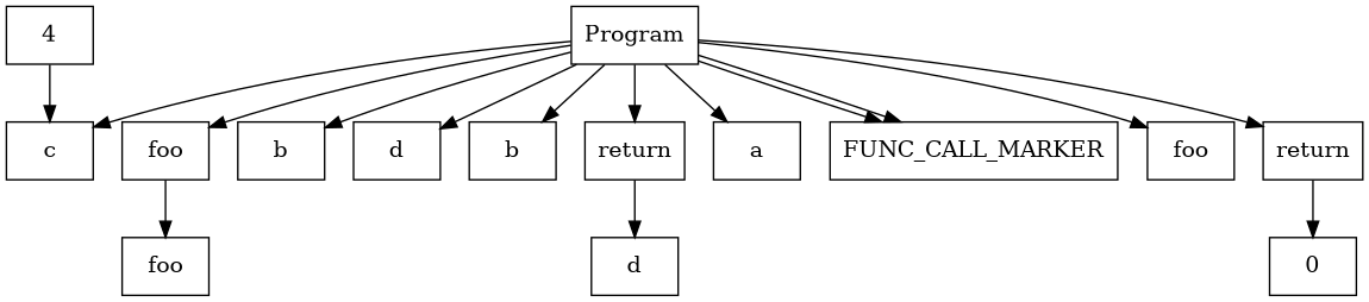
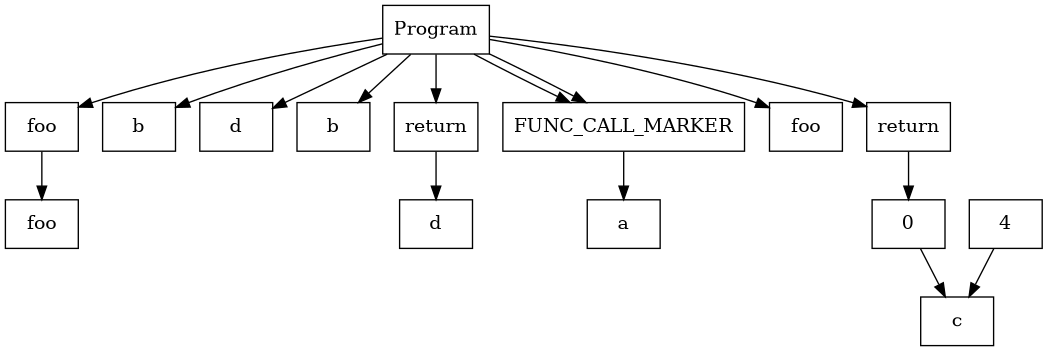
  digraph {
    node [shape=box]
    n1 [label=Program]
    n2 [label=foo]
    n3 [label=b]
    n4 [label=c]
    n5 [label=d]
    n6 [label=b]
    n7 [label=return]
    n8 [label=a]
    n9 [label=FUNC_CALL_MARKER]
    n10 [label=foo]
    n11 [label=return]
    n12 [label=foo]
    n13 [label=d]
    n14 [label=0]
    n15 [label=4]
    n1 -> n2
    n1 -> n3
-   n1 -> n4
+   n14 -> n4
    n1 -> n5
    n1 -> n6
    n1 -> n7
-   n1 -> n8
+   n9 -> n8
    n1 -> n9
    n1 -> n9
    n1 -> n10
    n1 -> n11
    n2 -> n12
    n7 -> n13
    n11 -> n14
    n15 -> n4
  }
